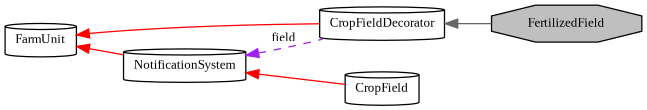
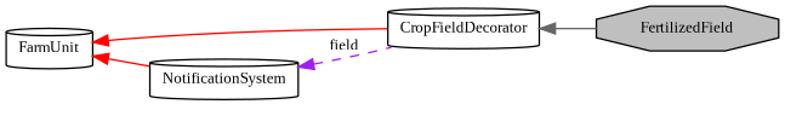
  digraph {
    fontname="Liberation Serif"
    rankdir=LR
    node [color=black fillcolor=white fontname="Liberation Serif" fontsize=10 shape=cylinder style=filled]
    edge [color=red dir=back fontname="Liberation Serif" fontsize=10 labelfontname=Helvetica labelfontsize=10 style=solid]
    n1 [fillcolor=grey75 fontcolor=black height=0.2 label=FertilizedField shape=octagon width=0.4]
    n2 [height=0.2 label=CropFieldDecorator width=0.4]
    n3 [height=0.2 label=FarmUnit width=0.4]
    n4 [height=0.2 label=NotificationSystem width=0.4]
-   n5 [height=0.2 label=CropField width=0.4]
    n2 -> n1 [color=gray40]
    n3 -> n2
    n3 -> n4
    n4 -> n2 [color=purple label=" field" style=dashed]
-   n4 -> n5
  }
